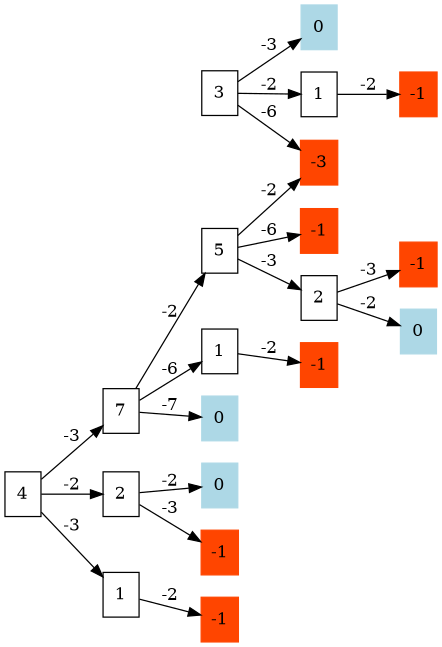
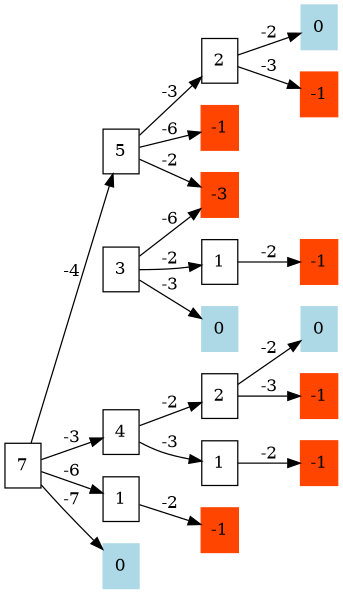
  digraph {
    rankdir=LR
    node [shape=box style=filled]
    n1 [label=7 width=0.4 style=""]
    n2 [label=5 width=0.4 style=""]
    n3 [label=4 width=0.4 style=""]
    n4 [label=1 width=0.4 style=""]
    n5 [color=lightblue label=0 width=0.4]
    n6 [label=2 width=0.4 style=""]
    n7 [color=orangered label=-1 width=0.4]
    n8 [color=orangered label=-3 width=0.4]
    n9 [label=2 width=0.4 style=""]
    n10 [label=1 width=0.4 style=""]
    n11 [color=orangered label=-1 width=0.4]
    n12 [label=3 width=0.4 style=""]
    n13 [label=1 width=0.4 style=""]
    n14 [color=lightblue label=0 width=0.4]
    n15 [color=lightblue label=0 width=0.4]
    n16 [color=orangered label=-1 width=0.4]
    n17 [color=lightblue label=0 width=0.4]
    n18 [color=orangered label=-1 width=0.4]
    n19 [color=orangered label=-1 width=0.4]
    n20 [color=orangered label=-1 width=0.4]
-   n1 -> n2 [label=-2]
-   n3 -> n1 [label=-3]
+   n1 -> n2 [label=-4]
+   n1 -> n3 [label=-3]
    n1 -> n4 [label=-6]
    n1 -> n5 [label=-7]
    n2 -> n6 [label=-3]
    n2 -> n7 [label=-6]
    n2 -> n8 [label=-2]
    n3 -> n9 [label=-2]
    n3 -> n10 [label=-3]
    n4 -> n11 [label=-2]
    n6 -> n15 [label=-2]
    n6 -> n16 [label=-3]
    n9 -> n17 [label=-2]
    n9 -> n18 [label=-3]
    n10 -> n19 [label=-2]
    n12 -> n8 [label=-6]
    n12 -> n13 [label=-2]
    n12 -> n14 [label=-3]
    n13 -> n20 [label=-2]
  }
